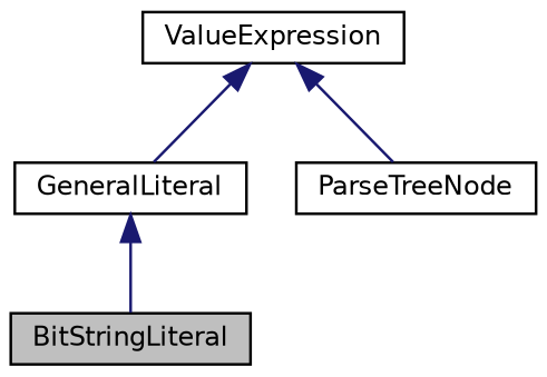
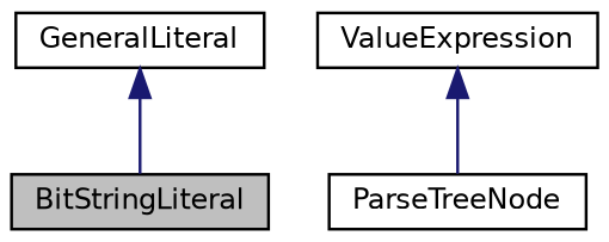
  digraph {
    node [color=black fillcolor=white fontname=Helvetica fontsize=10 shape=record style=filled]
    edge [color=midnightblue dir=back fontname=Helvetica fontsize=10 labelfontname=Helvetica labelfontsize=10 style=solid]
    n1 [fillcolor=grey75 fontcolor=black height=0.2 label=BitStringLiteral width=0.4]
    n2 [height=0.2 label=GeneralLiteral width=0.4]
    n3 [height=0.2 label=ValueExpression width=0.4]
    n4 [height=0.2 label=ParseTreeNode width=0.4]
    n2 -> n1
-   n3 -> n2
    n3 -> n4
  }
